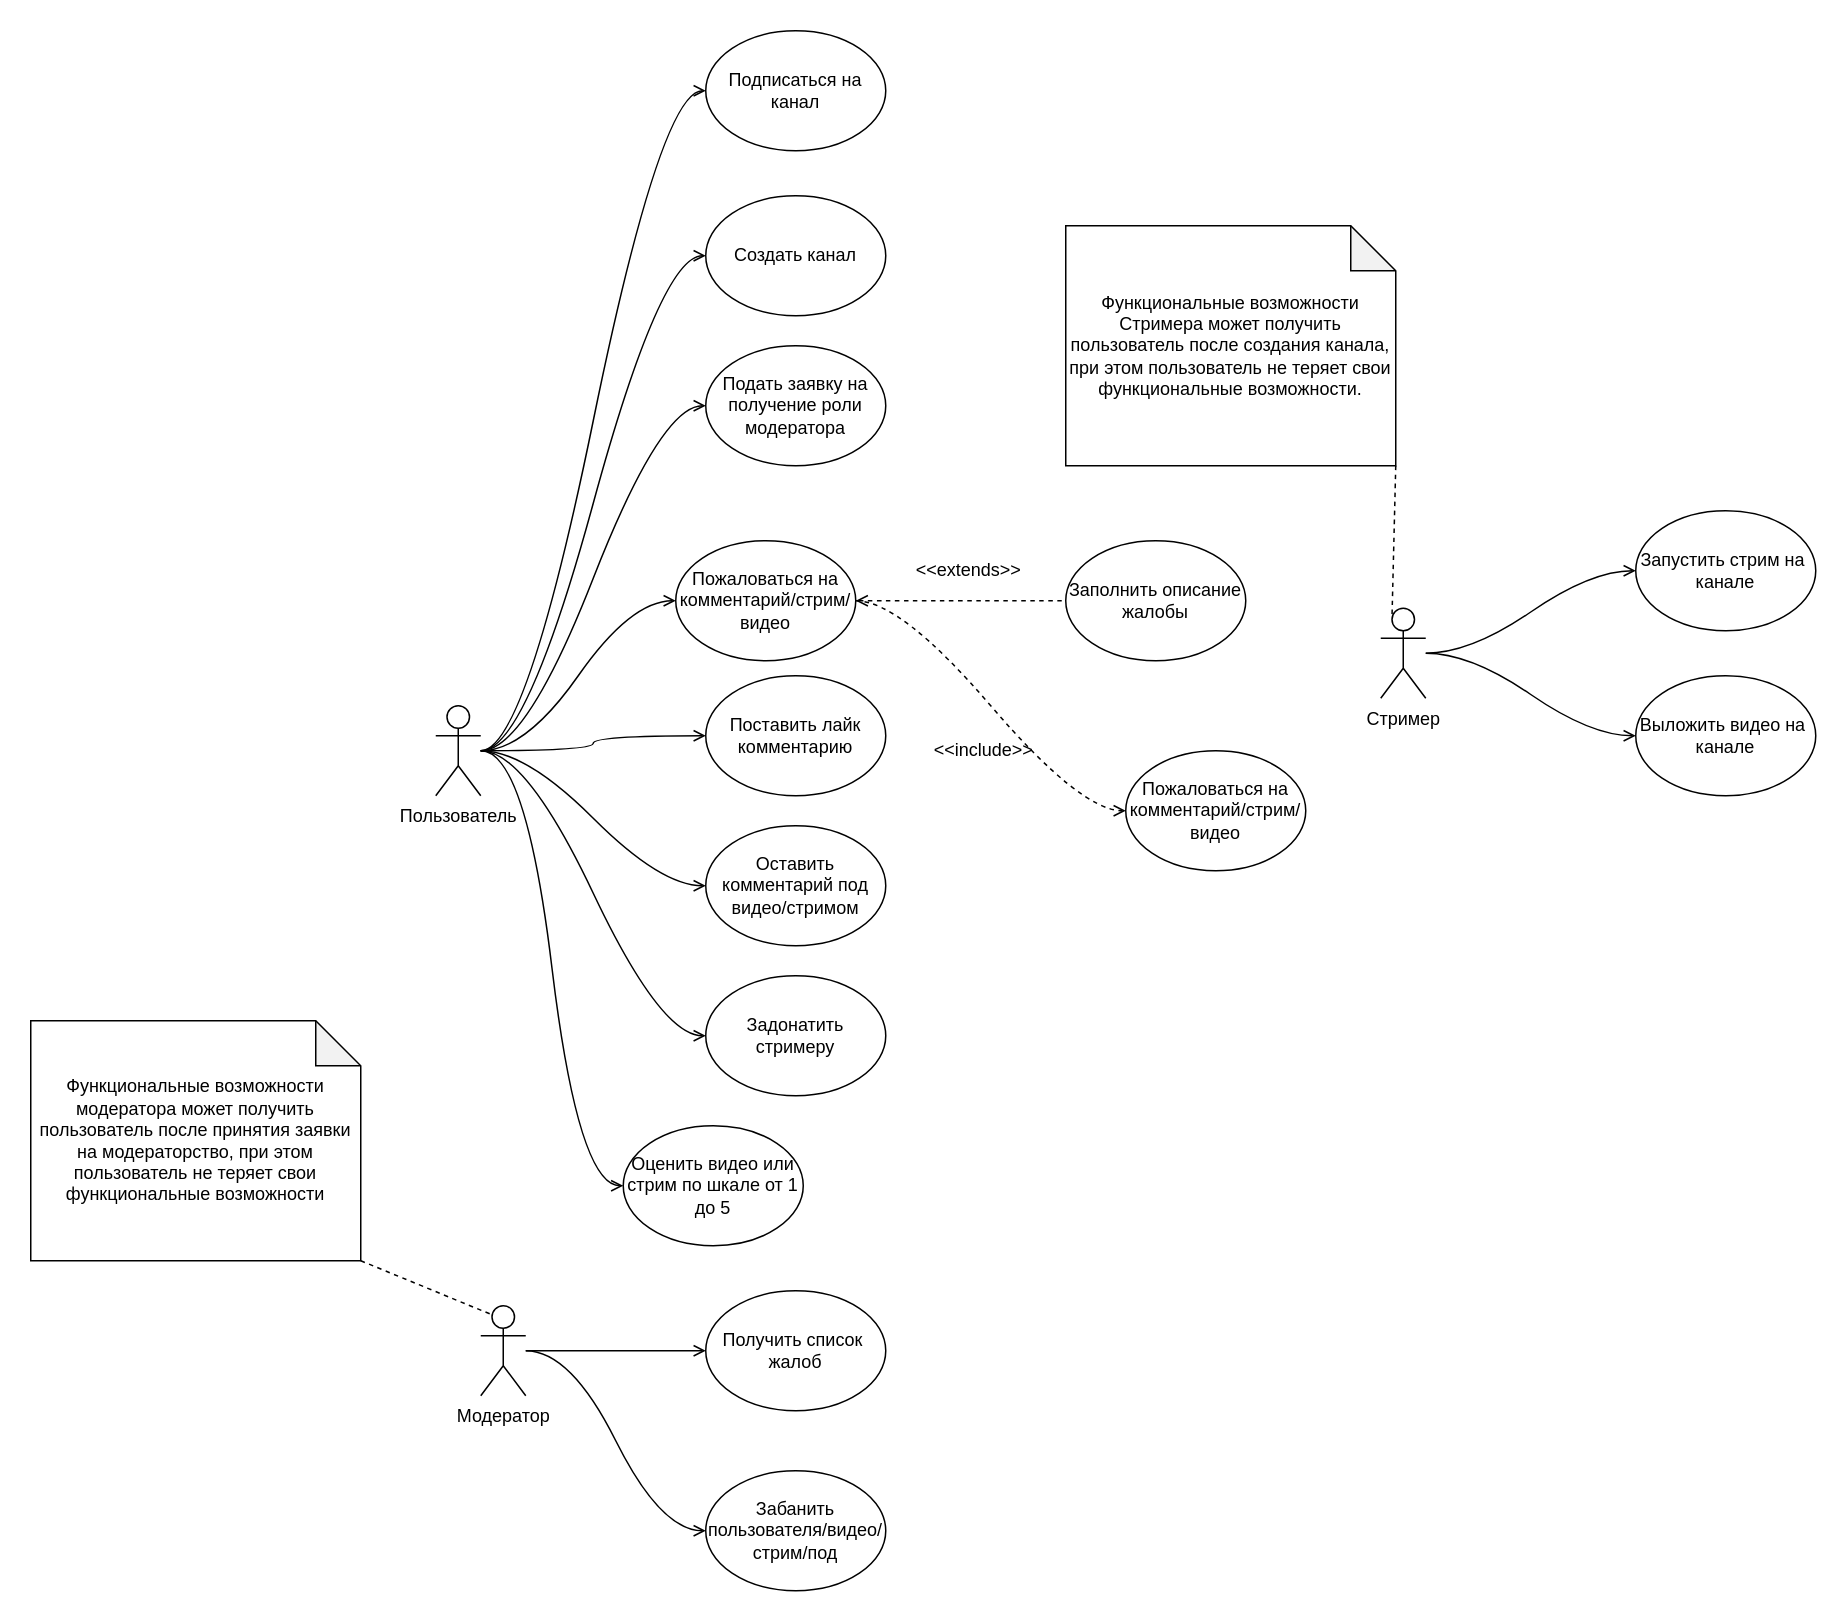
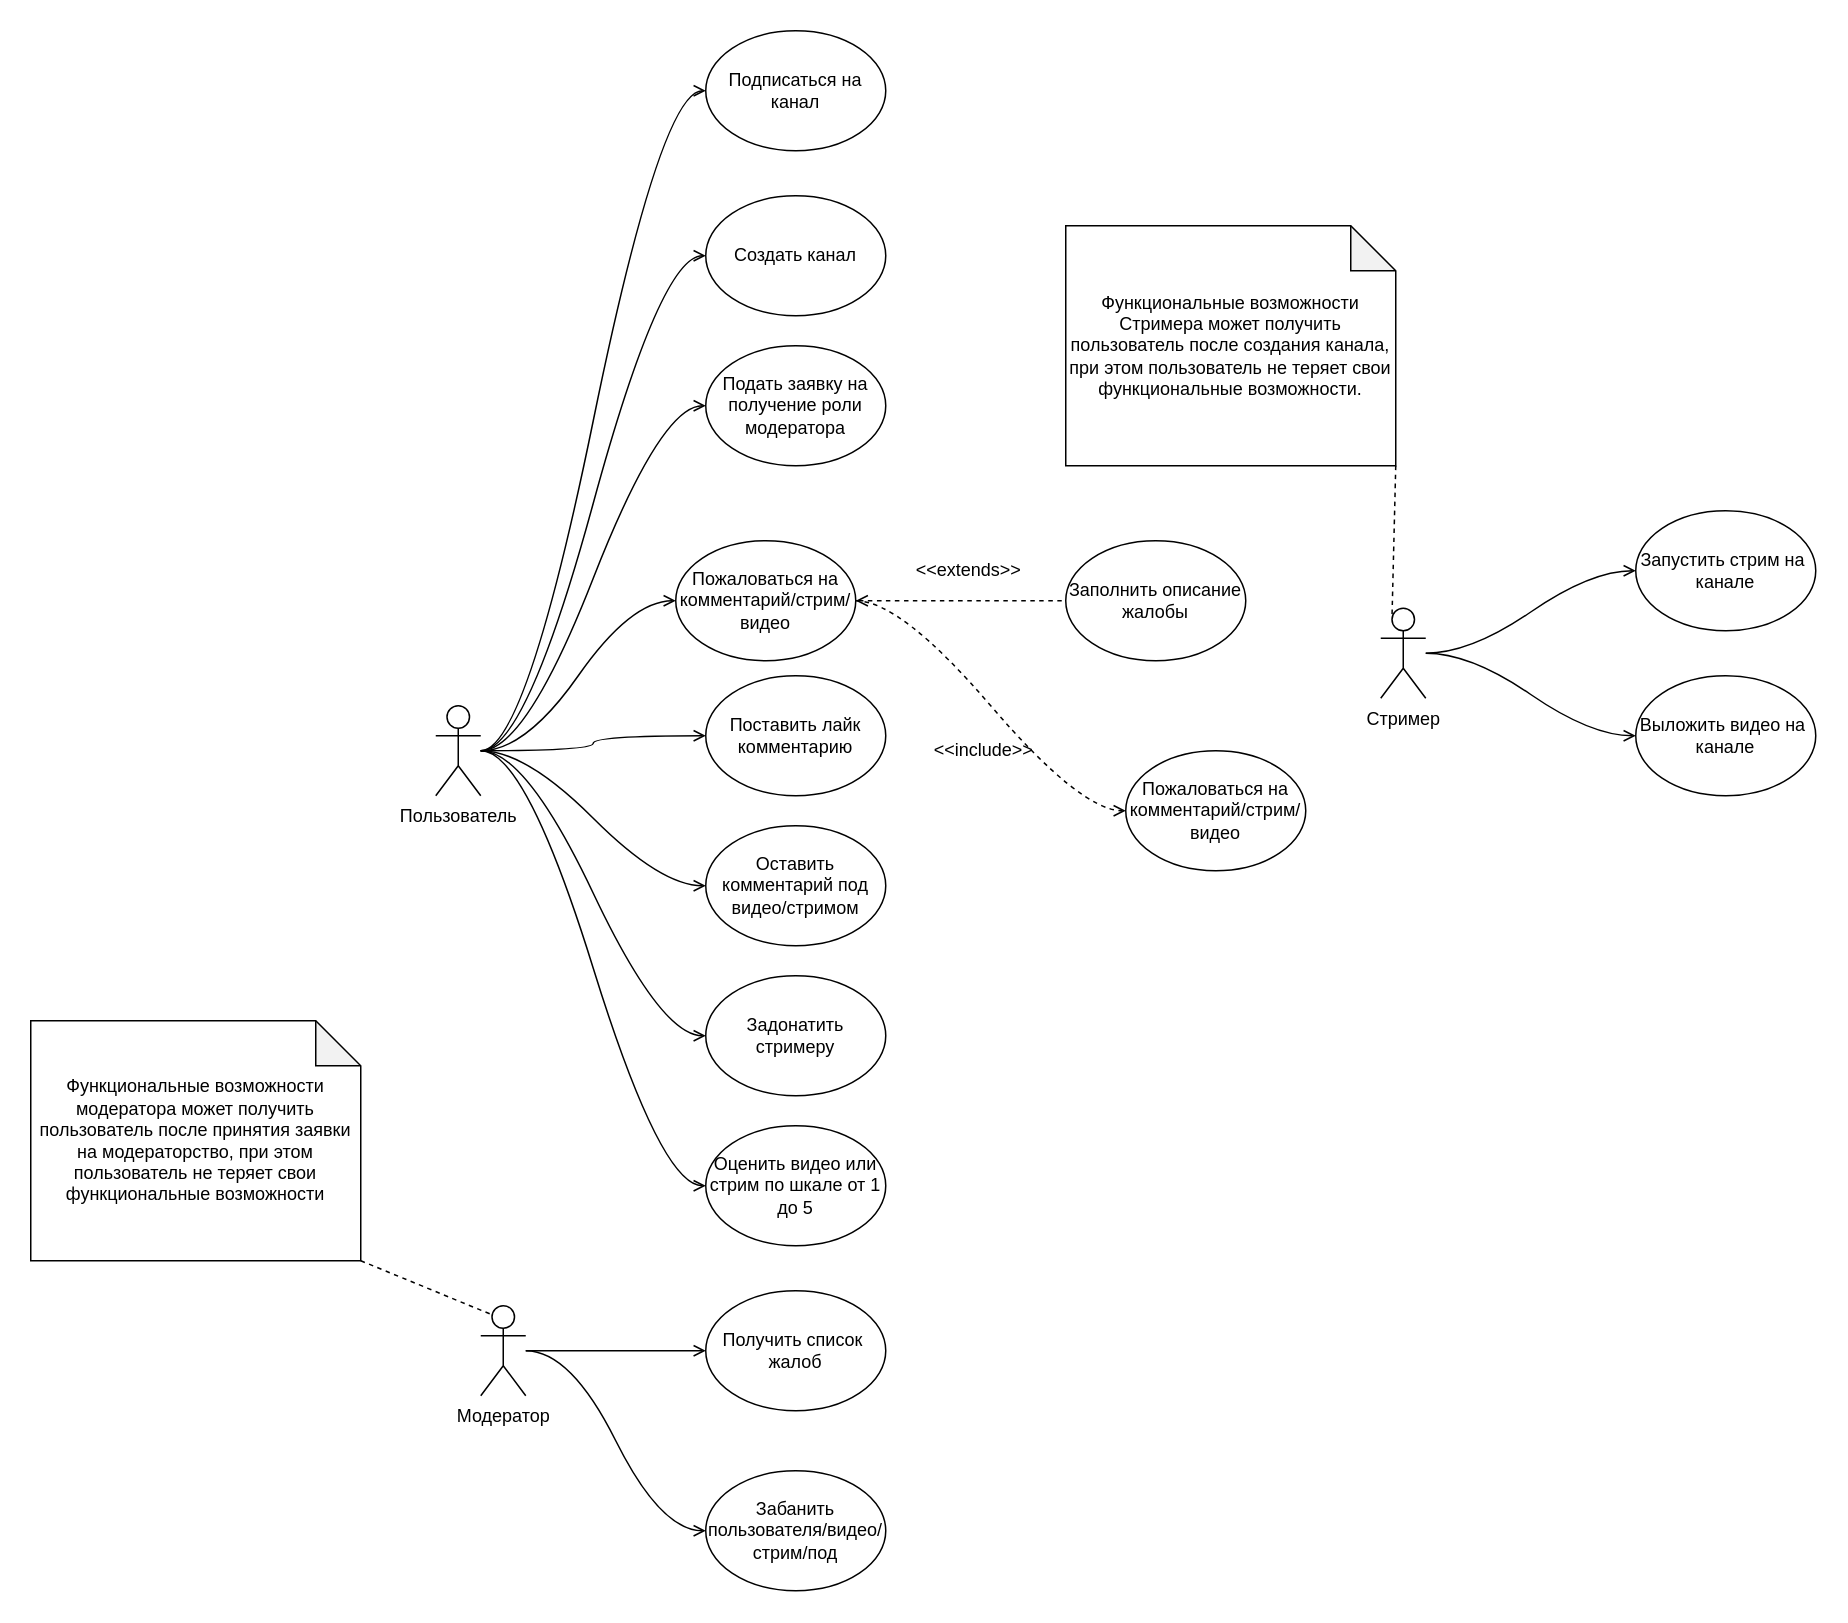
  <mxCell id="0" />
  <mxCell id="1" parent="0" />
  <mxCell id="2" style="edgeStyle=orthogonalEdgeStyle;orthogonalLoop=1;jettySize=auto;html=1;endArrow=open;endFill=0;curved=1;" edge="1" parent="1" source="11" target="18"><mxGeometry relative="1" as="geometry" /></mxCell>
  <mxCell id="3" style="edgeStyle=entityRelationEdgeStyle;orthogonalLoop=1;jettySize=auto;html=1;entryX=0;entryY=0.5;entryDx=0;entryDy=0;endArrow=open;endFill=0;curved=1;" edge="1" parent="1" target="16"><mxGeometry relative="1" as="geometry"><mxPoint x="320" y="500" as="sourcePoint" /></mxGeometry></mxCell>
  <mxCell id="4" style="edgeStyle=entityRelationEdgeStyle;curved=1;orthogonalLoop=1;jettySize=auto;html=1;endArrow=open;endFill=0;" edge="1" parent="1" source="11" target="21"><mxGeometry relative="1" as="geometry" /></mxCell>
  <mxCell id="5" style="edgeStyle=entityRelationEdgeStyle;curved=1;orthogonalLoop=1;jettySize=auto;html=1;endArrow=open;endFill=0;" edge="1" parent="1" source="11" target="22"><mxGeometry relative="1" as="geometry" /></mxCell>
  <mxCell id="6" style="edgeStyle=entityRelationEdgeStyle;curved=1;orthogonalLoop=1;jettySize=auto;html=1;endArrow=open;endFill=0;" edge="1" parent="1" source="11" target="23"><mxGeometry relative="1" as="geometry" /></mxCell>
  <mxCell id="7" style="edgeStyle=entityRelationEdgeStyle;curved=1;orthogonalLoop=1;jettySize=auto;html=1;endArrow=open;endFill=0;" edge="1" parent="1" source="11" target="12"><mxGeometry relative="1" as="geometry" /></mxCell>
  <mxCell id="8" style="edgeStyle=entityRelationEdgeStyle;curved=1;orthogonalLoop=1;jettySize=auto;html=1;entryX=0;entryY=0.5;entryDx=0;entryDy=0;endArrow=open;endFill=0;" edge="1" parent="1" source="11" target="13"><mxGeometry relative="1" as="geometry" /></mxCell>
  <mxCell id="9" style="edgeStyle=entityRelationEdgeStyle;curved=1;orthogonalLoop=1;jettySize=auto;html=1;entryX=0;entryY=0.5;entryDx=0;entryDy=0;endArrow=open;endFill=0;" edge="1" parent="1" source="32" target="15"><mxGeometry relative="1" as="geometry" /></mxCell>
  <mxCell id="10" style="edgeStyle=entityRelationEdgeStyle;curved=1;orthogonalLoop=1;jettySize=auto;html=1;endArrow=open;endFill=0;" edge="1" parent="1" source="11" target="17"><mxGeometry relative="1" as="geometry" /></mxCell>
  <mxCell id="11" value="Пользователь" style="shape=umlActor;verticalLabelPosition=bottom;verticalAlign=top;html=1;outlineConnect=0;labelPosition=center;align=center;" vertex="1" parent="1"><mxGeometry x="290" y="470" width="30" height="60" as="geometry" /></mxCell>
  <mxCell id="12" value="Создать канал" style="ellipse;whiteSpace=wrap;html=1;" vertex="1" parent="1"><mxGeometry x="470" y="130" width="120" height="80" as="geometry" /></mxCell>
  <mxCell id="13" value="Подписаться на канал" style="ellipse;whiteSpace=wrap;html=1;" vertex="1" parent="1"><mxGeometry x="470" y="20" width="120" height="80" as="geometry" /></mxCell>
  <mxCell id="14" value="Выложить видео на&amp;nbsp; канале" style="ellipse;whiteSpace=wrap;html=1;" vertex="1" parent="1"><mxGeometry x="1090" y="450" width="120" height="80" as="geometry" /></mxCell>
  <mxCell id="15" value="Запустить стрим на&amp;nbsp; канале" style="ellipse;whiteSpace=wrap;html=1;" vertex="1" parent="1"><mxGeometry x="1090" y="340" width="120" height="80" as="geometry" /></mxCell>
  <mxCell id="16" value="Оставить комментарий под видео/стримом" style="ellipse;whiteSpace=wrap;html=1;" vertex="1" parent="1"><mxGeometry x="470" y="550" width="120" height="80" as="geometry" /></mxCell>
- <mxCell id="17" value="Оценить видео или стрим по шкале от 1 до 5" style="ellipse;whiteSpace=wrap;html=1;" vertex="1" parent="1"><mxGeometry x="415" y="750" width="120" height="80" as="geometry" /></mxCell>
+ <mxCell id="17" value="Оценить видео или стрим по шкале от 1 до 5" style="ellipse;whiteSpace=wrap;html=1;" vertex="1" parent="1"><mxGeometry x="470" y="750" width="120" height="80" as="geometry" /></mxCell>
  <mxCell id="18" value="Поставить лайк комментарию" style="ellipse;whiteSpace=wrap;html=1;" vertex="1" parent="1"><mxGeometry x="470" y="450" width="120" height="80" as="geometry" /></mxCell>
  <mxCell id="19" value="" style="edgeStyle=entityRelationEdgeStyle;curved=1;orthogonalLoop=1;jettySize=auto;html=1;endArrow=none;endFill=0;startArrow=open;startFill=0;dashed=1;" edge="1" parent="1" source="21" target="35"><mxGeometry relative="1" as="geometry" /></mxCell>
  <mxCell id="20" value="" style="edgeStyle=entityRelationEdgeStyle;curved=1;orthogonalLoop=1;jettySize=auto;html=1;dashed=1;startArrow=none;startFill=0;endArrow=open;endFill=0;" edge="1" parent="1" source="21" target="37"><mxGeometry relative="1" as="geometry" /></mxCell>
  <mxCell id="21" value="Пожаловаться на комментарий/стрим/видео" style="ellipse;whiteSpace=wrap;html=1;" vertex="1" parent="1"><mxGeometry x="450" y="360" width="120" height="80" as="geometry" /></mxCell>
  <mxCell id="22" value="Подать заявку на получение роли модератора" style="ellipse;whiteSpace=wrap;html=1;" vertex="1" parent="1"><mxGeometry x="470" y="230" width="120" height="80" as="geometry" /></mxCell>
  <mxCell id="23" value="Задонатить стримеру" style="ellipse;whiteSpace=wrap;html=1;" vertex="1" parent="1"><mxGeometry x="470" y="650" width="120" height="80" as="geometry" /></mxCell>
  <mxCell id="24" style="edgeStyle=entityRelationEdgeStyle;curved=1;orthogonalLoop=1;jettySize=auto;html=1;entryX=0;entryY=0.5;entryDx=0;entryDy=0;endArrow=open;endFill=0;" edge="1" parent="1" source="26" target="27"><mxGeometry relative="1" as="geometry" /></mxCell>
  <mxCell id="25" style="edgeStyle=entityRelationEdgeStyle;curved=1;orthogonalLoop=1;jettySize=auto;html=1;entryX=0;entryY=0.5;entryDx=0;entryDy=0;endArrow=open;endFill=0;" edge="1" parent="1" source="26" target="28"><mxGeometry relative="1" as="geometry" /></mxCell>
  <mxCell id="26" value="Модератор" style="shape=umlActor;verticalLabelPosition=bottom;verticalAlign=top;html=1;outlineConnect=0;labelPosition=center;align=center;" vertex="1" parent="1"><mxGeometry x="320" y="870" width="30" height="60" as="geometry" /></mxCell>
  <mxCell id="27" value="Получить список&amp;nbsp; жалоб" style="ellipse;whiteSpace=wrap;html=1;" vertex="1" parent="1"><mxGeometry x="470" y="860" width="120" height="80" as="geometry" /></mxCell>
  <mxCell id="28" value="Забанить пользователя/видео/стрим/под" style="ellipse;whiteSpace=wrap;html=1;" vertex="1" parent="1"><mxGeometry x="470" y="980" width="120" height="80" as="geometry" /></mxCell>
  <mxCell id="29" value="Функциональные возможности модератора может получить пользователь после принятия заявки на модераторство, при этом пользователь не теряет свои функциональные возможности" style="shape=note;whiteSpace=wrap;html=1;backgroundOutline=1;darkOpacity=0.05;" vertex="1" parent="1"><mxGeometry x="20" y="680" width="220" height="160" as="geometry" /></mxCell>
  <mxCell id="30" value="" style="endArrow=none;dashed=1;html=1;curved=1;exitX=1;exitY=1;exitDx=0;exitDy=0;exitPerimeter=0;entryX=0.25;entryY=0.1;entryDx=0;entryDy=0;entryPerimeter=0;" edge="1" parent="1" source="29" target="26"><mxGeometry width="50" height="50" relative="1" as="geometry"><mxPoint x="250" y="850" as="sourcePoint" /><mxPoint x="660" y="770" as="targetPoint" /></mxGeometry></mxCell>
  <mxCell id="31" style="edgeStyle=entityRelationEdgeStyle;curved=1;orthogonalLoop=1;jettySize=auto;html=1;entryX=0;entryY=0.5;entryDx=0;entryDy=0;endArrow=open;endFill=0;" edge="1" parent="1" source="32" target="14"><mxGeometry relative="1" as="geometry" /></mxCell>
  <mxCell id="32" value="Стример" style="shape=umlActor;verticalLabelPosition=bottom;verticalAlign=top;html=1;outlineConnect=0;labelPosition=center;align=center;" vertex="1" parent="1"><mxGeometry x="920" y="405" width="30" height="60" as="geometry" /></mxCell>
  <mxCell id="33" value="Функциональные возможности Стримера может получить пользователь после создания канала, при этом пользователь не теряет свои функциональные возможности." style="shape=note;whiteSpace=wrap;html=1;backgroundOutline=1;darkOpacity=0.05;" vertex="1" parent="1"><mxGeometry x="710" y="150" width="220" height="160" as="geometry" /></mxCell>
  <mxCell id="34" value="" style="endArrow=none;dashed=1;html=1;curved=1;entryX=0.25;entryY=0.1;entryDx=0;entryDy=0;entryPerimeter=0;exitX=1;exitY=1;exitDx=0;exitDy=0;exitPerimeter=0;" edge="1" parent="1" source="33" target="32"><mxGeometry width="50" height="50" relative="1" as="geometry"><mxPoint x="940" y="350" as="sourcePoint" /><mxPoint x="700" y="420" as="targetPoint" /></mxGeometry></mxCell>
  <mxCell id="35" value="Заполнить описание жалобы" style="ellipse;whiteSpace=wrap;html=1;" vertex="1" parent="1"><mxGeometry x="710" y="360" width="120" height="80" as="geometry" /></mxCell>
  <mxCell id="36" value="&amp;lt;&amp;lt;extends&amp;gt;&amp;gt;" style="text;html=1;align=center;verticalAlign=middle;resizable=0;points=[];autosize=1;strokeColor=none;fillColor=none;" vertex="1" parent="1"><mxGeometry x="600" y="370" width="90" height="20" as="geometry" /></mxCell>
  <mxCell id="37" value="Пожаловаться на комментарий/стрим/видео" style="ellipse;whiteSpace=wrap;html=1;" vertex="1" parent="1"><mxGeometry x="750" y="500" width="120" height="80" as="geometry" /></mxCell>
  <mxCell id="38" value="&amp;lt;&amp;lt;include&amp;gt;&amp;gt;" style="text;html=1;align=center;verticalAlign=middle;resizable=0;points=[];autosize=1;strokeColor=none;fillColor=none;" vertex="1" parent="1"><mxGeometry x="615" y="490" width="80" height="20" as="geometry" /></mxCell>
